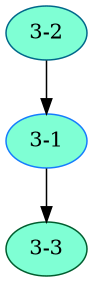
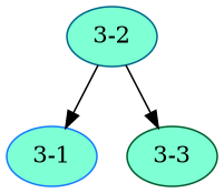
  digraph {
    node [fillcolor=aquamarine style=filled]
    edge [color=black]
    "3-1" [color="#157cfd"]
    "3-3" [color="#005d2e"]
    "3-2" [color="#00678a"]
-   "3-1" -> "3-3"
+   "3-2" -> "3-3"
    "3-2" -> "3-1"
  }
